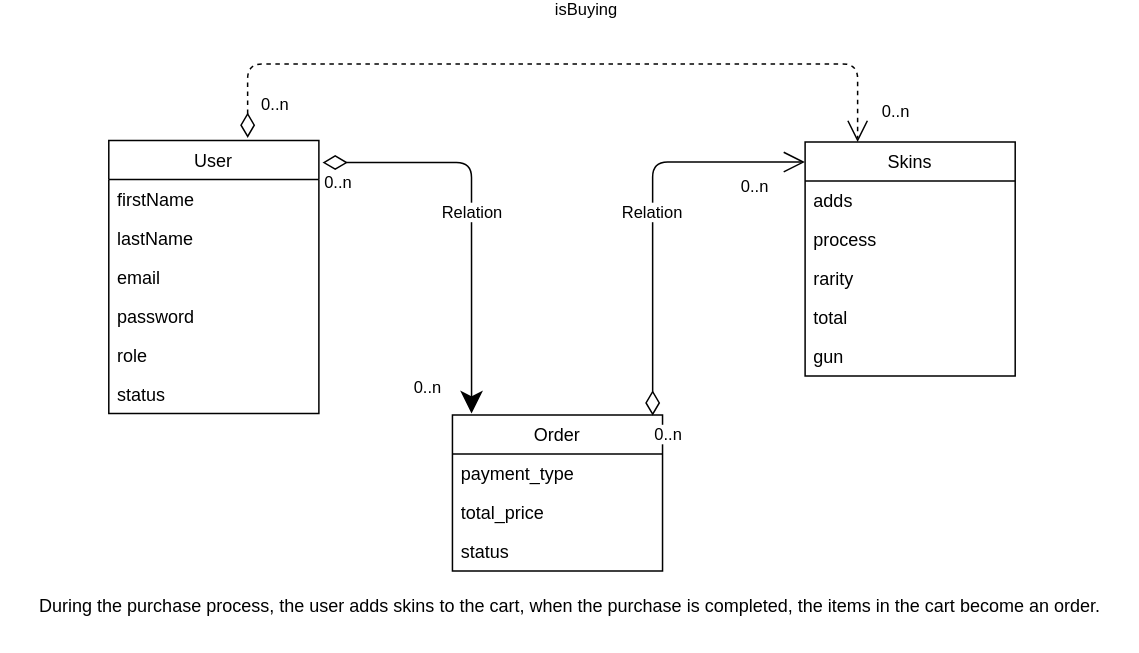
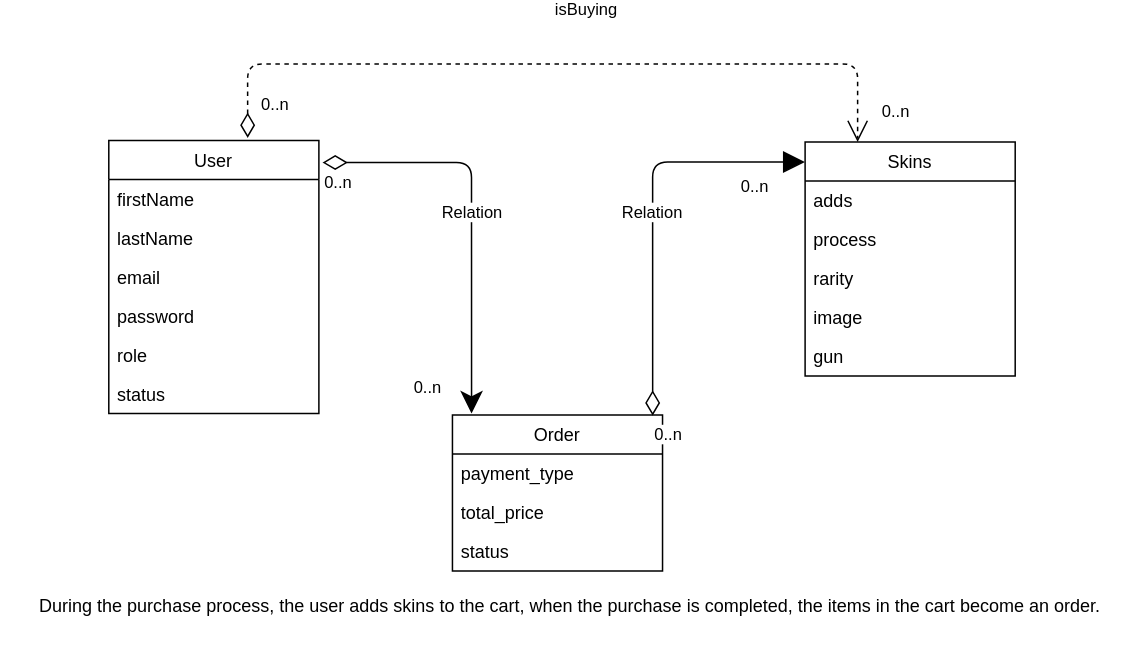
  <mxCell id="0" />
  <mxCell id="1" parent="0" />
  <mxCell id="2" value="User" style="swimlane;fontStyle=0;childLayout=stackLayout;horizontal=1;startSize=26;fillColor=none;horizontalStack=0;resizeParent=1;resizeParentMax=0;resizeLast=0;collapsible=1;marginBottom=0;" parent="1" vertex="1"><mxGeometry x="72" y="71" width="140" height="182" as="geometry" /></mxCell>
  <mxCell id="3" value="firstName" style="text;strokeColor=none;fillColor=none;align=left;verticalAlign=top;spacingLeft=4;spacingRight=4;overflow=hidden;rotatable=0;points=[[0,0.5],[1,0.5]];portConstraint=eastwest;" parent="2" vertex="1"><mxGeometry y="26" width="140" height="26" as="geometry" /></mxCell>
  <mxCell id="4" value="lastName" style="text;strokeColor=none;fillColor=none;align=left;verticalAlign=top;spacingLeft=4;spacingRight=4;overflow=hidden;rotatable=0;points=[[0,0.5],[1,0.5]];portConstraint=eastwest;" parent="2" vertex="1"><mxGeometry y="52" width="140" height="26" as="geometry" /></mxCell>
  <mxCell id="5" value="email" style="text;strokeColor=none;fillColor=none;align=left;verticalAlign=top;spacingLeft=4;spacingRight=4;overflow=hidden;rotatable=0;points=[[0,0.5],[1,0.5]];portConstraint=eastwest;" parent="2" vertex="1"><mxGeometry y="78" width="140" height="26" as="geometry" /></mxCell>
  <mxCell id="6" value="password" style="text;strokeColor=none;fillColor=none;align=left;verticalAlign=top;spacingLeft=4;spacingRight=4;overflow=hidden;rotatable=0;points=[[0,0.5],[1,0.5]];portConstraint=eastwest;" parent="2" vertex="1"><mxGeometry y="104" width="140" height="26" as="geometry" /></mxCell>
  <mxCell id="7" value="role" style="text;strokeColor=none;fillColor=none;align=left;verticalAlign=top;spacingLeft=4;spacingRight=4;overflow=hidden;rotatable=0;points=[[0,0.5],[1,0.5]];portConstraint=eastwest;" parent="2" vertex="1"><mxGeometry y="130" width="140" height="26" as="geometry" /></mxCell>
  <mxCell id="8" value="status" style="text;strokeColor=none;fillColor=none;align=left;verticalAlign=top;spacingLeft=4;spacingRight=4;overflow=hidden;rotatable=0;points=[[0,0.5],[1,0.5]];portConstraint=eastwest;" parent="2" vertex="1"><mxGeometry y="156" width="140" height="26" as="geometry" /></mxCell>
  <mxCell id="9" value="Skins" style="swimlane;fontStyle=0;childLayout=stackLayout;horizontal=1;startSize=26;fillColor=none;horizontalStack=0;resizeParent=1;resizeParentMax=0;resizeLast=0;collapsible=1;marginBottom=0;" parent="1" vertex="1"><mxGeometry x="536" y="72" width="140" height="156" as="geometry" /></mxCell>
  <mxCell id="10" value="adds" style="text;strokeColor=none;fillColor=none;align=left;verticalAlign=top;spacingLeft=4;spacingRight=4;overflow=hidden;rotatable=0;points=[[0,0.5],[1,0.5]];portConstraint=eastwest;container=1;" parent="9" vertex="1"><mxGeometry y="26" width="140" height="26" as="geometry" /></mxCell>
  <mxCell id="11" value="process" style="text;strokeColor=none;fillColor=none;align=left;verticalAlign=top;spacingLeft=4;spacingRight=4;overflow=hidden;rotatable=0;points=[[0,0.5],[1,0.5]];portConstraint=eastwest;" parent="9" vertex="1"><mxGeometry y="52" width="140" height="26" as="geometry" /></mxCell>
  <mxCell id="12" value="rarity" style="text;strokeColor=none;fillColor=none;align=left;verticalAlign=top;spacingLeft=4;spacingRight=4;overflow=hidden;rotatable=0;points=[[0,0.5],[1,0.5]];portConstraint=eastwest;" parent="9" vertex="1"><mxGeometry y="78" width="140" height="26" as="geometry" /></mxCell>
- <mxCell id="13" value="total" style="text;strokeColor=none;fillColor=none;align=left;verticalAlign=top;spacingLeft=4;spacingRight=4;overflow=hidden;rotatable=0;points=[[0,0.5],[1,0.5]];portConstraint=eastwest;" parent="9" vertex="1"><mxGeometry y="104" width="140" height="26" as="geometry" /></mxCell>
+ <mxCell id="13" value="image" style="text;strokeColor=none;fillColor=none;align=left;verticalAlign=top;spacingLeft=4;spacingRight=4;overflow=hidden;rotatable=0;points=[[0,0.5],[1,0.5]];portConstraint=eastwest;" parent="9" vertex="1"><mxGeometry y="104" width="140" height="26" as="geometry" /></mxCell>
  <mxCell id="14" value="gun" style="text;strokeColor=none;fillColor=none;align=left;verticalAlign=top;spacingLeft=4;spacingRight=4;overflow=hidden;rotatable=0;points=[[0,0.5],[1,0.5]];portConstraint=eastwest;container=1;" parent="9" vertex="1"><mxGeometry y="130" width="140" height="26" as="geometry" /></mxCell>
  <mxCell id="15" value="isBuying" style="endArrow=open;html=1;endSize=12;startArrow=diamondThin;startSize=14;startFill=0;edgeStyle=orthogonalEdgeStyle;entryX=0.25;entryY=0;entryDx=0;entryDy=0;exitX=0.661;exitY=-0.009;exitDx=0;exitDy=0;exitPerimeter=0;dashed=1;" parent="1" source="2" target="9" edge="1"><mxGeometry x="0.084" y="36" relative="1" as="geometry"><mxPoint x="159" y="20" as="sourcePoint" /><mxPoint x="506" y="0" as="targetPoint" /><mxPoint as="offset" /><Array as="points"><mxPoint x="165" y="20" /><mxPoint x="571" y="20" /></Array></mxGeometry></mxCell>
  <mxCell id="16" value="0..n" style="edgeLabel;resizable=0;html=1;align=left;verticalAlign=top;" parent="15" connectable="0" vertex="1"><mxGeometry x="-1" relative="1" as="geometry"><mxPoint x="7" y="-35" as="offset" /></mxGeometry></mxCell>
  <mxCell id="17" value="0..n" style="edgeLabel;resizable=0;html=1;align=right;verticalAlign=top;" parent="15" connectable="0" vertex="1"><mxGeometry x="1" relative="1" as="geometry"><mxPoint x="35" y="-33" as="offset" /></mxGeometry></mxCell>
  <mxCell id="18" value="Order" style="swimlane;fontStyle=0;childLayout=stackLayout;horizontal=1;startSize=26;fillColor=none;horizontalStack=0;resizeParent=1;resizeParentMax=0;resizeLast=0;collapsible=1;marginBottom=0;" vertex="1" parent="1"><mxGeometry x="301" y="254" width="140" height="104" as="geometry" /></mxCell>
  <mxCell id="19" value="payment_type" style="text;strokeColor=none;fillColor=none;align=left;verticalAlign=top;spacingLeft=4;spacingRight=4;overflow=hidden;rotatable=0;points=[[0,0.5],[1,0.5]];portConstraint=eastwest;" vertex="1" parent="18"><mxGeometry y="26" width="140" height="26" as="geometry" /></mxCell>
  <mxCell id="20" value="total_price" style="text;strokeColor=none;fillColor=none;align=left;verticalAlign=top;spacingLeft=4;spacingRight=4;overflow=hidden;rotatable=0;points=[[0,0.5],[1,0.5]];portConstraint=eastwest;" vertex="1" parent="18"><mxGeometry y="52" width="140" height="26" as="geometry" /></mxCell>
  <mxCell id="21" value="status" style="text;strokeColor=none;fillColor=none;align=left;verticalAlign=top;spacingLeft=4;spacingRight=4;overflow=hidden;rotatable=0;points=[[0,0.5],[1,0.5]];portConstraint=eastwest;" vertex="1" parent="18"><mxGeometry y="78" width="140" height="26" as="geometry" /></mxCell>
  <mxCell id="22" value="Relation" style="endArrow=classic;html=1;endSize=12;startArrow=diamondThin;startSize=14;startFill=0;edgeStyle=orthogonalEdgeStyle;entryX=0.091;entryY=-0.01;entryDx=0;entryDy=0;entryPerimeter=0;exitX=1.017;exitY=0.081;exitDx=0;exitDy=0;exitPerimeter=0;" edge="1" parent="1" source="2" target="18"><mxGeometry relative="1" as="geometry"><mxPoint x="142" y="80" as="sourcePoint" /><mxPoint x="332" y="248" as="targetPoint" /></mxGeometry></mxCell>
  <mxCell id="23" value="0..n" style="edgeLabel;resizable=0;html=1;align=left;verticalAlign=top;" connectable="0" vertex="1" parent="22"><mxGeometry x="-1" relative="1" as="geometry" /></mxCell>
  <mxCell id="24" value="0..n" style="edgeLabel;resizable=0;html=1;align=right;verticalAlign=top;" connectable="0" vertex="1" parent="22"><mxGeometry x="1" relative="1" as="geometry"><mxPoint x="-20" y="-30" as="offset" /></mxGeometry></mxCell>
- <mxCell id="25" value="Relation" style="endArrow=open;html=1;endSize=12;startArrow=diamondThin;startSize=14;startFill=0;edgeStyle=orthogonalEdgeStyle;exitX=0.953;exitY=0.004;exitDx=0;exitDy=0;exitPerimeter=0;entryX=-0.001;entryY=0.086;entryDx=0;entryDy=0;entryPerimeter=0;" edge="1" parent="1" source="18" target="9"><mxGeometry relative="1" as="geometry"><mxPoint x="334" y="248" as="sourcePoint" /><mxPoint x="494" y="159" as="targetPoint" /></mxGeometry></mxCell>
+ <mxCell id="25" value="Relation" style="endArrow=block;html=1;endSize=12;startArrow=diamondThin;startSize=14;startFill=0;edgeStyle=orthogonalEdgeStyle;exitX=0.953;exitY=0.004;exitDx=0;exitDy=0;exitPerimeter=0;entryX=-0.001;entryY=0.086;entryDx=0;entryDy=0;entryPerimeter=0;" edge="1" parent="1" source="18" target="9"><mxGeometry relative="1" as="geometry"><mxPoint x="334" y="248" as="sourcePoint" /><mxPoint x="494" y="159" as="targetPoint" /></mxGeometry></mxCell>
  <mxCell id="26" value="0..n" style="edgeLabel;resizable=0;html=1;align=left;verticalAlign=top;" connectable="0" vertex="1" parent="25"><mxGeometry x="-1" relative="1" as="geometry" /></mxCell>
  <mxCell id="27" value="0..n" style="edgeLabel;resizable=0;html=1;align=right;verticalAlign=top;" connectable="0" vertex="1" parent="25"><mxGeometry x="1" relative="1" as="geometry"><mxPoint x="-23" y="4" as="offset" /></mxGeometry></mxCell>
  <mxCell id="28" value="During the purchase process, the user adds skins to the cart, when the purchase is completed, the items in the cart become an order." style="text;html=1;resizable=0;autosize=1;align=center;verticalAlign=middle;points=[];fillColor=none;strokeColor=none;rounded=0;" vertex="1" parent="1"><mxGeometry x="20" y="373" width="717" height="18" as="geometry" /></mxCell>
